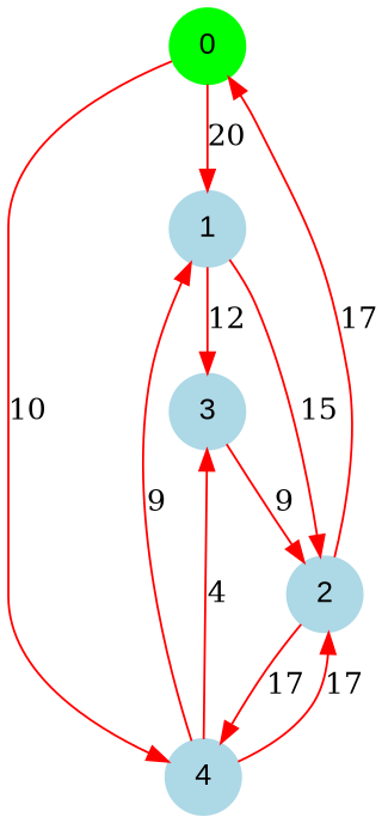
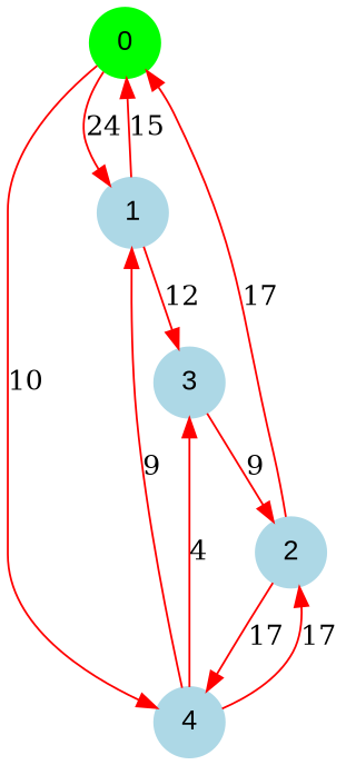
  digraph {
    rankdir=TB
    node [color=lightblue fontname=Arial shape=circle style=filled]
    edge [color=red]
    0 [color=green]
    1
    4
    3
    2
-   0 -> 1 [label=20]
+   0 -> 1 [label=24]
    0 -> 4 [label=10]
-   1 -> 2 [label=15]
+   1 -> 0 [label=15]
    1 -> 3 [label=12]
    4 -> 1 [label=9]
    4 -> 3 [label=4]
    4 -> 2 [label=17]
    3 -> 2 [label=9]
    2 -> 0 [label=17]
    2 -> 4 [label=17]
  }
